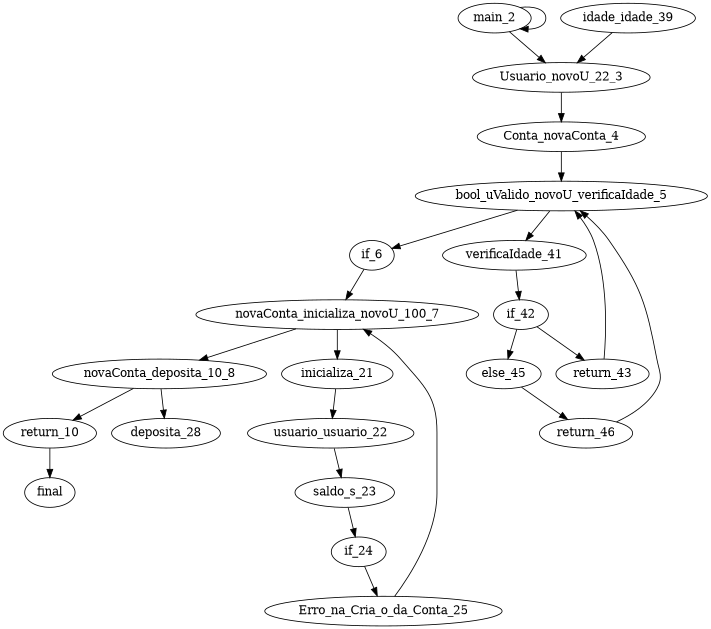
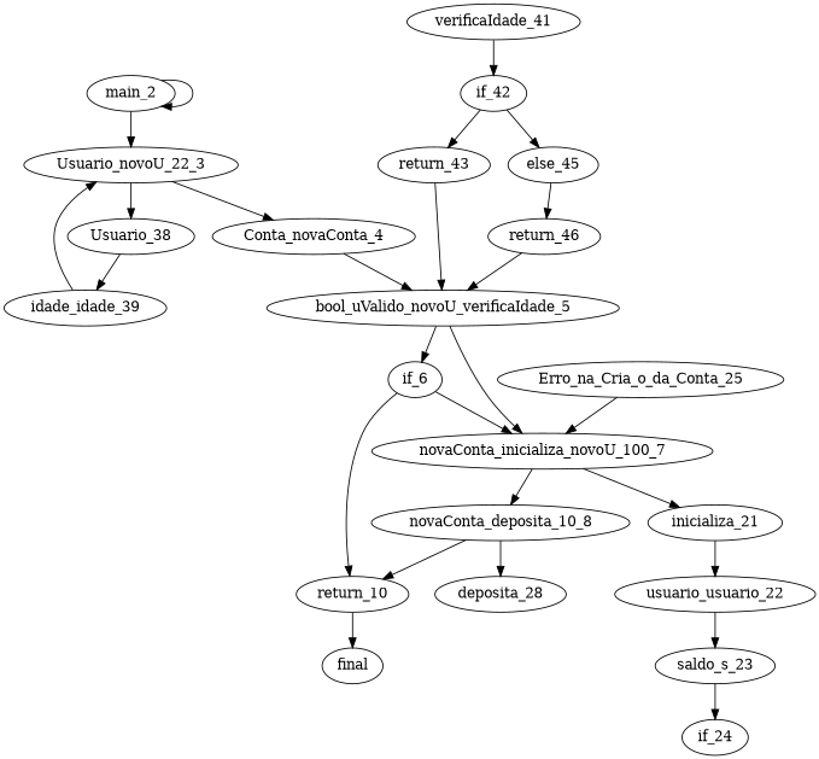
  strict digraph {
    main_2
    Usuario_novoU_22_3
    Conta_novaConta_4
+   Usuario_38
    bool_uValido_novoU_verificaIdade_5
    idade_idade_39
    if_6
    verificaIdade_41
    novaConta_inicializa_novoU_100_7
    return_10
    if_42
    novaConta_deposita_10_8
    inicializa_21
    final
    deposita_28
    usuario_usuario_22
    return_43
    else_45
    return_46
    saldo_s_23
    if_24
    Erro_na_Cria_o_da_Conta_25
    main_2 -> main_2
    main_2 -> Usuario_novoU_22_3
    Usuario_novoU_22_3 -> Conta_novaConta_4
+   Usuario_novoU_22_3 -> Usuario_38
    Conta_novaConta_4 -> bool_uValido_novoU_verificaIdade_5
+   Usuario_38 -> idade_idade_39
    bool_uValido_novoU_verificaIdade_5 -> if_6
-   bool_uValido_novoU_verificaIdade_5 -> verificaIdade_41
+   bool_uValido_novoU_verificaIdade_5 -> novaConta_inicializa_novoU_100_7
    idade_idade_39 -> Usuario_novoU_22_3
    if_6 -> novaConta_inicializa_novoU_100_7
+   if_6 -> return_10
    verificaIdade_41 -> if_42
    novaConta_inicializa_novoU_100_7 -> novaConta_deposita_10_8
    novaConta_inicializa_novoU_100_7 -> inicializa_21
    return_10 -> final
    if_42 -> return_43
    if_42 -> else_45
    novaConta_deposita_10_8 -> return_10
    novaConta_deposita_10_8 -> deposita_28
    inicializa_21 -> usuario_usuario_22
    usuario_usuario_22 -> saldo_s_23
    return_43 -> bool_uValido_novoU_verificaIdade_5
    else_45 -> return_46
    return_46 -> bool_uValido_novoU_verificaIdade_5
    saldo_s_23 -> if_24
-   if_24 -> Erro_na_Cria_o_da_Conta_25
    Erro_na_Cria_o_da_Conta_25 -> novaConta_inicializa_novoU_100_7
  }
